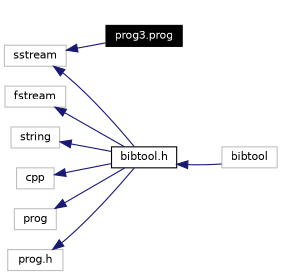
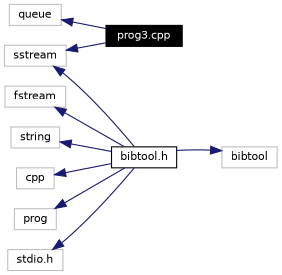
  digraph {
    rankdir=LR
    node [color=grey75 fontname=Helvetica fontsize=10 shape=box]
    edge [color=midnightblue dir=back fontname=Helvetica fontsize=10 style=solid]
-   n1 [color=black fontcolor=white height=0.2 label="prog3.prog" style=filled width=0.4]
+   n1 [color=black fontcolor=white height=0.2 label="prog3.cpp" style=filled width=0.4]
+   n2 [height=0.2 label=queue width=0.4]
    n3 [color=black height=0.2 label="bibtool.h" width=0.4]
    n4 [height=0.2 label=bibtool width=0.4]
    n5 [height=0.2 label=fstream width=0.4]
    n6 [height=0.2 label=string width=0.4]
    n7 [height=0.2 label=sstream width=0.4]
    n8 [height=0.2 label=cpp width=0.4]
    n9 [height=0.2 label=prog width=0.4]
-   n10 [height=0.2 label="prog.h" width=0.4]
-   n3 -> n4
+   n10 [height=0.2 label="stdio.h" width=0.4]
+   n2 -> n1
+   n4 -> n3
    n5 -> n3
    n6 -> n3
    n7 -> n1
    n7 -> n3
    n8 -> n3
    n9 -> n3
    n10 -> n3
  }
